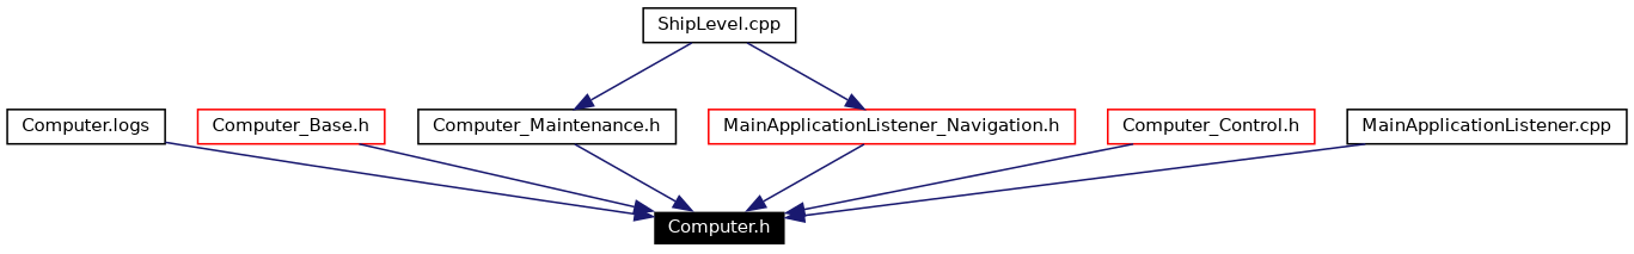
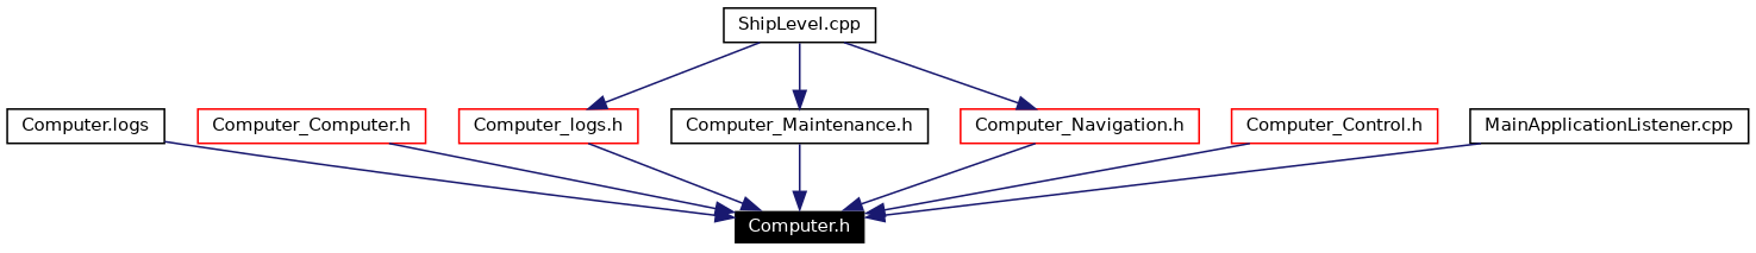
  digraph {
    node [color=black fontname=Helvetica fontsize=10 shape=record]
    edge [color=midnightblue fontname=Helvetica fontsize=10 labelfontname=Helvetica labelfontsize=10 style=solid]
    n1 [color=white fillcolor=black fontcolor=white height=0.2 label="Computer.h" style=filled width=0.4]
    n2 [height=0.2 label="Computer.logs" width=0.4]
-   n3 [color=red height=0.2 label="Computer_Base.h" width=0.4]
+   n3 [color=red height=0.2 label="Computer_Computer.h" width=0.4]
    n4 [height=0.2 label="ShipLevel.cpp" width=0.4]
+   n5 [color=red height=0.2 label="Computer_logs.h" width=0.4]
    n6 [height=0.2 label="Computer_Maintenance.h" width=0.4]
-   n7 [color=red height=0.2 label="MainApplicationListener_Navigation.h" width=0.4]
+   n7 [color=red height=0.2 label="Computer_Navigation.h" width=0.4]
    n8 [color=red height=0.2 label="Computer_Control.h" width=0.4]
    n9 [height=0.2 label="MainApplicationListener.cpp" width=0.4]
    n2 -> n1
    n3 -> n1
+   n4 -> n5
    n4 -> n6
    n4 -> n7
+   n5 -> n1
    n6 -> n1
    n7 -> n1
    n8 -> n1
    n9 -> n1
  }
